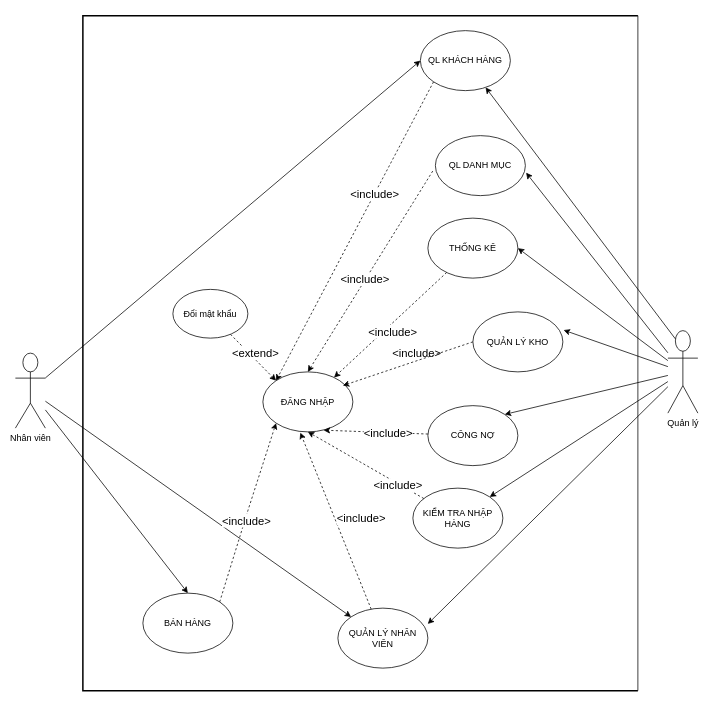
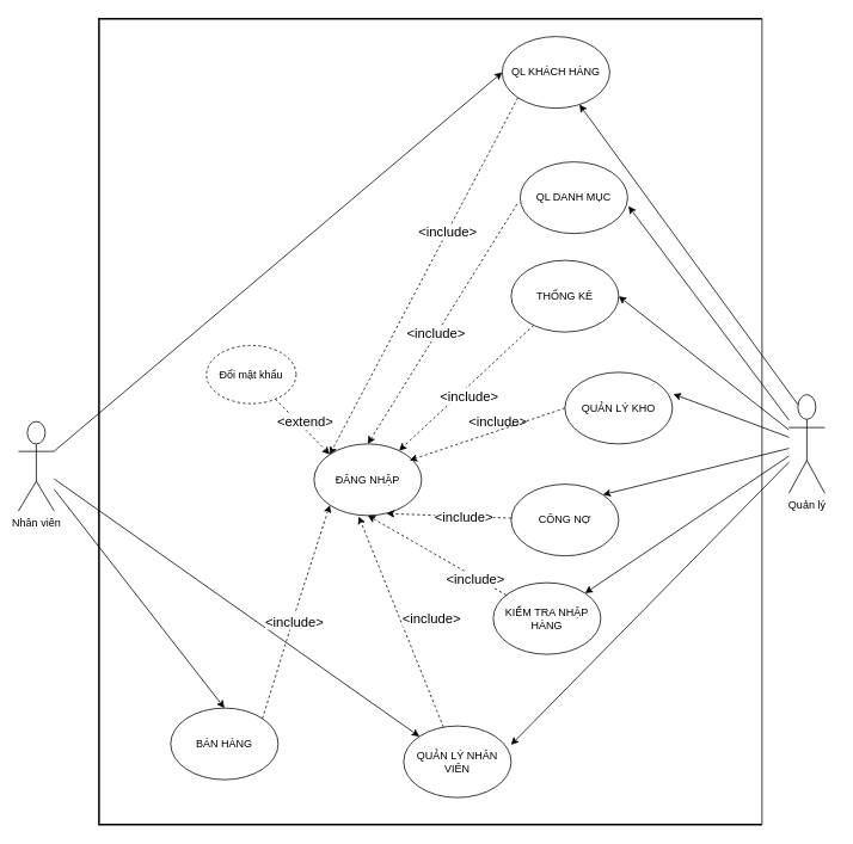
  <mxCell id="0" />
  <mxCell id="1" parent="0" />
  <mxCell id="2" style="rounded=0;orthogonalLoop=1;jettySize=auto;html=1;entryX=0.5;entryY=0;entryDx=0;entryDy=0;" parent="1" source="5" target="13" edge="1"><mxGeometry relative="1" as="geometry"><mxPoint x="320" y="445" as="targetPoint" /></mxGeometry></mxCell>
  <mxCell id="3" style="edgeStyle=none;rounded=0;orthogonalLoop=1;jettySize=auto;html=1;entryX=0;entryY=0.5;entryDx=0;entryDy=0;" parent="1" source="5" target="21" edge="1"><mxGeometry relative="1" as="geometry" /></mxCell>
  <mxCell id="4" style="rounded=0;orthogonalLoop=1;jettySize=auto;html=1;entryX=0;entryY=0;entryDx=0;entryDy=0;" edge="1" parent="1" source="5" target="15"><mxGeometry relative="1" as="geometry" /></mxCell>
  <mxCell id="5" value="Nhân viên" style="shape=umlActor;verticalLabelPosition=bottom;verticalAlign=top;html=1;outlineConnect=0;" parent="1" vertex="1"><mxGeometry x="20" y="470" width="40" height="100" as="geometry" /></mxCell>
  <mxCell id="6" style="edgeStyle=none;rounded=0;orthogonalLoop=1;jettySize=auto;html=1;entryX=0.999;entryY=0.264;entryDx=0;entryDy=0;entryPerimeter=0;" parent="1" source="12" target="15" edge="1"><mxGeometry relative="1" as="geometry" /></mxCell>
  <mxCell id="7" style="edgeStyle=none;rounded=0;orthogonalLoop=1;jettySize=auto;html=1;entryX=1.008;entryY=0.304;entryDx=0;entryDy=0;entryPerimeter=0;" parent="1" source="12" target="16" edge="1"><mxGeometry relative="1" as="geometry" /></mxCell>
  <mxCell id="8" style="edgeStyle=none;rounded=0;orthogonalLoop=1;jettySize=auto;html=1;entryX=1;entryY=0;entryDx=0;entryDy=0;" parent="1" source="12" target="22" edge="1"><mxGeometry relative="1" as="geometry" /></mxCell>
  <mxCell id="9" style="edgeStyle=none;rounded=0;orthogonalLoop=1;jettySize=auto;html=1;entryX=1;entryY=0;entryDx=0;entryDy=0;" parent="1" source="12" target="20" edge="1"><mxGeometry relative="1" as="geometry" /></mxCell>
  <mxCell id="10" style="edgeStyle=none;rounded=0;orthogonalLoop=1;jettySize=auto;html=1;entryX=1.008;entryY=0.618;entryDx=0;entryDy=0;entryPerimeter=0;" parent="1" source="12" target="19" edge="1"><mxGeometry relative="1" as="geometry" /></mxCell>
  <mxCell id="11" style="edgeStyle=none;rounded=0;orthogonalLoop=1;jettySize=auto;html=1;entryX=1;entryY=0.5;entryDx=0;entryDy=0;" parent="1" source="12" target="17" edge="1"><mxGeometry relative="1" as="geometry" /></mxCell>
- <mxCell id="12" value="Quản lý" style="shape=umlActor;verticalLabelPosition=bottom;verticalAlign=top;html=1;outlineConnect=0;" parent="1" vertex="1"><mxGeometry x="890" y="440" width="40" height="110" as="geometry" /></mxCell>
+ <mxCell id="12" value="Quản lý" style="shape=umlActor;verticalLabelPosition=bottom;verticalAlign=top;html=1;outlineConnect=0;" parent="1" vertex="1"><mxGeometry x="880" y="440" width="40" height="110" as="geometry" /></mxCell>
  <mxCell id="13" value="BÁN HÀNG" style="ellipse;whiteSpace=wrap;html=1;" parent="1" vertex="1"><mxGeometry x="190" y="790" width="120" height="80" as="geometry" /></mxCell>
  <mxCell id="14" style="edgeStyle=none;rounded=0;orthogonalLoop=1;jettySize=auto;html=1;dashed=1;entryX=0.416;entryY=1.013;entryDx=0;entryDy=0;entryPerimeter=0;" parent="1" source="15" target="18" edge="1"><mxGeometry relative="1" as="geometry" /></mxCell>
  <mxCell id="15" value="QUẢN LÝ NHÂN VIÊN" style="ellipse;whiteSpace=wrap;html=1;" parent="1" vertex="1"><mxGeometry x="450" y="810" width="120" height="80" as="geometry" /></mxCell>
  <mxCell id="16" value="QUẢN LÝ KHO" style="ellipse;whiteSpace=wrap;html=1;" parent="1" vertex="1"><mxGeometry x="630" y="415" width="120" height="80" as="geometry" /></mxCell>
  <mxCell id="17" value="THỐNG KÊ" style="ellipse;whiteSpace=wrap;html=1;" parent="1" vertex="1"><mxGeometry x="570" y="290" width="120" height="80" as="geometry" /></mxCell>
  <mxCell id="18" value="ĐĂNG NHẬP" style="ellipse;whiteSpace=wrap;html=1;" parent="1" vertex="1"><mxGeometry x="350" y="495" width="120" height="80" as="geometry" /></mxCell>
  <mxCell id="19" value="QL DANH MỤC" style="ellipse;whiteSpace=wrap;html=1;" parent="1" vertex="1"><mxGeometry x="580" y="180" width="120" height="80" as="geometry" /></mxCell>
  <mxCell id="20" value="KIỂM TRA NHẬP HÀNG" style="ellipse;whiteSpace=wrap;html=1;" parent="1" vertex="1"><mxGeometry x="550" y="650" width="120" height="80" as="geometry" /></mxCell>
  <mxCell id="21" value="QL KHÁCH HÀNG" style="ellipse;whiteSpace=wrap;html=1;" parent="1" vertex="1"><mxGeometry x="560" y="40" width="120" height="80" as="geometry" /></mxCell>
  <mxCell id="22" value="CÔNG NỢ" style="ellipse;whiteSpace=wrap;html=1;" parent="1" vertex="1"><mxGeometry x="570" y="540" width="120" height="80" as="geometry" /></mxCell>
  <mxCell id="23" style="edgeStyle=none;rounded=0;orthogonalLoop=1;jettySize=auto;html=1;dashed=1;entryX=0.675;entryY=0.972;entryDx=0;entryDy=0;entryPerimeter=0;" parent="1" source="22" target="18" edge="1"><mxGeometry relative="1" as="geometry"><mxPoint x="550.002" y="598.127" as="sourcePoint" /><mxPoint x="435.494" y="639.996" as="targetPoint" /></mxGeometry></mxCell>
  <mxCell id="24" style="edgeStyle=none;rounded=0;orthogonalLoop=1;jettySize=auto;html=1;dashed=1;entryX=0.5;entryY=1;entryDx=0;entryDy=0;" parent="1" source="20" target="18" edge="1"><mxGeometry relative="1" as="geometry"><mxPoint x="517.512" y="719.997" as="sourcePoint" /><mxPoint x="403.004" y="761.866" as="targetPoint" /></mxGeometry></mxCell>
  <mxCell id="25" style="edgeStyle=none;rounded=0;orthogonalLoop=1;jettySize=auto;html=1;dashed=1;" parent="1" source="17" target="18" edge="1"><mxGeometry relative="1" as="geometry"><mxPoint x="603.563" y="689.67" as="sourcePoint" /><mxPoint x="430" y="595" as="targetPoint" /></mxGeometry></mxCell>
  <mxCell id="26" style="edgeStyle=none;rounded=0;orthogonalLoop=1;jettySize=auto;html=1;dashed=1;entryX=0.5;entryY=0;entryDx=0;entryDy=0;exitX=-0.029;exitY=0.59;exitDx=0;exitDy=0;exitPerimeter=0;" parent="1" source="19" target="18" edge="1"><mxGeometry relative="1" as="geometry"><mxPoint x="613.563" y="699.67" as="sourcePoint" /><mxPoint x="440" y="605" as="targetPoint" /></mxGeometry></mxCell>
  <mxCell id="27" style="edgeStyle=none;rounded=0;orthogonalLoop=1;jettySize=auto;html=1;dashed=1;exitX=1;exitY=0;exitDx=0;exitDy=0;entryX=0;entryY=1;entryDx=0;entryDy=0;" parent="1" source="13" target="18" edge="1"><mxGeometry relative="1" as="geometry"><mxPoint x="387.574" y="811.716" as="sourcePoint" /><mxPoint x="230" y="540" as="targetPoint" /><Array as="points"><mxPoint x="330" y="680" /></Array></mxGeometry></mxCell>
  <mxCell id="28" value="&amp;lt;include&amp;gt;" style="edgeLabel;html=1;align=center;verticalAlign=middle;resizable=0;points=[];fontSize=15;" parent="27" vertex="1" connectable="0"><mxGeometry x="-0.08" y="-1" relative="1" as="geometry"><mxPoint as="offset" /></mxGeometry></mxCell>
  <mxCell id="29" style="edgeStyle=none;rounded=0;orthogonalLoop=1;jettySize=auto;html=1;dashed=1;exitX=0;exitY=1;exitDx=0;exitDy=0;entryX=0;entryY=0;entryDx=0;entryDy=0;" parent="1" source="21" target="18" edge="1"><mxGeometry relative="1" as="geometry"><mxPoint x="587.574" y="871.716" as="sourcePoint" /><mxPoint x="430" y="600" as="targetPoint" /></mxGeometry></mxCell>
  <mxCell id="30" value="&amp;lt;include&amp;gt;" style="edgeLabel;html=1;align=center;verticalAlign=middle;resizable=0;points=[];fontSize=15;" parent="1" vertex="1" connectable="0"><mxGeometry x="480.003" y="689.997" as="geometry" /></mxCell>
  <mxCell id="31" value="&amp;lt;include&amp;gt;" style="edgeLabel;html=1;align=center;verticalAlign=middle;resizable=0;points=[];fontSize=15;" parent="1" vertex="1" connectable="0"><mxGeometry x="360.003" y="709.997" as="geometry"><mxPoint x="169" y="-64" as="offset" /></mxGeometry></mxCell>
  <mxCell id="32" value="&amp;lt;include&amp;gt;" style="edgeLabel;html=1;align=center;verticalAlign=middle;resizable=0;points=[];fontSize=15;" parent="1" vertex="1" connectable="0"><mxGeometry x="340.003" y="699.997" as="geometry"><mxPoint x="176" y="-124" as="offset" /></mxGeometry></mxCell>
  <mxCell id="33" value="&amp;lt;include&amp;gt;" style="edgeLabel;html=1;align=center;verticalAlign=middle;resizable=0;points=[];fontSize=15;" parent="1" vertex="1" connectable="0"><mxGeometry x="387.303" y="699.997" as="geometry"><mxPoint x="167" y="-231" as="offset" /></mxGeometry></mxCell>
  <mxCell id="34" value="&amp;lt;include&amp;gt;" style="edgeLabel;html=1;align=center;verticalAlign=middle;resizable=0;points=[];fontSize=15;" parent="1" vertex="1" connectable="0"><mxGeometry x="377.303" y="742.127" as="geometry"><mxPoint x="145" y="-302" as="offset" /></mxGeometry></mxCell>
  <mxCell id="35" value="&amp;lt;include&amp;gt;" style="edgeLabel;html=1;align=center;verticalAlign=middle;resizable=0;points=[];fontSize=15;" parent="1" vertex="1" connectable="0"><mxGeometry x="387.303" y="752.127" as="geometry"><mxPoint x="98" y="-382" as="offset" /></mxGeometry></mxCell>
  <mxCell id="36" value="&amp;lt;include&amp;gt;" style="edgeLabel;html=1;align=center;verticalAlign=middle;resizable=0;points=[];fontSize=15;" parent="1" vertex="1" connectable="0"><mxGeometry x="450.003" y="659.997" as="geometry"><mxPoint x="48" y="-402" as="offset" /></mxGeometry></mxCell>
  <mxCell id="37" style="rounded=0;orthogonalLoop=1;jettySize=auto;html=1;exitX=0.25;exitY=0.1;exitDx=0;exitDy=0;exitPerimeter=0;" parent="1" source="12" target="21" edge="1"><mxGeometry relative="1" as="geometry"><mxPoint x="890" y="380" as="sourcePoint" /><mxPoint x="730" y="125.86" as="targetPoint" /></mxGeometry></mxCell>
  <mxCell id="38" style="edgeStyle=none;rounded=0;orthogonalLoop=1;jettySize=auto;html=1;entryX=0;entryY=0.333;entryDx=0;entryDy=0;entryPerimeter=0;dashed=1;fontSize=15;" parent="1" source="5" target="5" edge="1"><mxGeometry relative="1" as="geometry" /></mxCell>
  <mxCell id="39" value="" style="strokeWidth=2;html=1;shape=mxgraph.flowchart.annotation_1;align=left;pointerEvents=1;fontSize=15;" parent="1" vertex="1"><mxGeometry x="110" y="20" width="740" height="900" as="geometry" /></mxCell>
  <mxCell id="40" value="" style="endArrow=none;html=1;fontSize=15;entryX=1;entryY=0;entryDx=0;entryDy=0;entryPerimeter=0;exitX=1;exitY=1;exitDx=0;exitDy=0;exitPerimeter=0;" parent="1" source="39" target="39" edge="1"><mxGeometry width="50" height="50" relative="1" as="geometry"><mxPoint x="900" y="290" as="sourcePoint" /><mxPoint x="950" y="240" as="targetPoint" /></mxGeometry></mxCell>
  <mxCell id="41" style="rounded=0;orthogonalLoop=1;jettySize=auto;html=1;entryX=0;entryY=0;entryDx=0;entryDy=0;dashed=1;" parent="1" source="43" target="18" edge="1"><mxGeometry relative="1" as="geometry" /></mxCell>
  <mxCell id="42" value="&amp;lt;extend&amp;gt;" style="edgeLabel;html=1;align=center;verticalAlign=middle;resizable=0;points=[];fontSize=15;" parent="41" vertex="1" connectable="0"><mxGeometry x="-0.334" relative="1" as="geometry"><mxPoint x="12.85" y="4.39" as="offset" /></mxGeometry></mxCell>
- <mxCell id="43" value="Đổi mật khẩu" style="ellipse;whiteSpace=wrap;html=1;" parent="1" vertex="1"><mxGeometry x="230" y="385" width="100" height="65" as="geometry" /></mxCell>
+ <mxCell id="43" value="Đổi mật khẩu" style="ellipse;whiteSpace=wrap;html=1;dashed=1;" parent="1" vertex="1"><mxGeometry x="230" y="385" width="100" height="65" as="geometry" /></mxCell>
  <mxCell id="44" style="edgeStyle=none;rounded=0;orthogonalLoop=1;jettySize=auto;html=1;dashed=1;exitX=0;exitY=0.5;exitDx=0;exitDy=0;" edge="1" parent="1" source="16"><mxGeometry relative="1" as="geometry"><mxPoint x="603.33" y="386.66" as="sourcePoint" /><mxPoint x="456.663" y="513.336" as="targetPoint" /></mxGeometry></mxCell>
